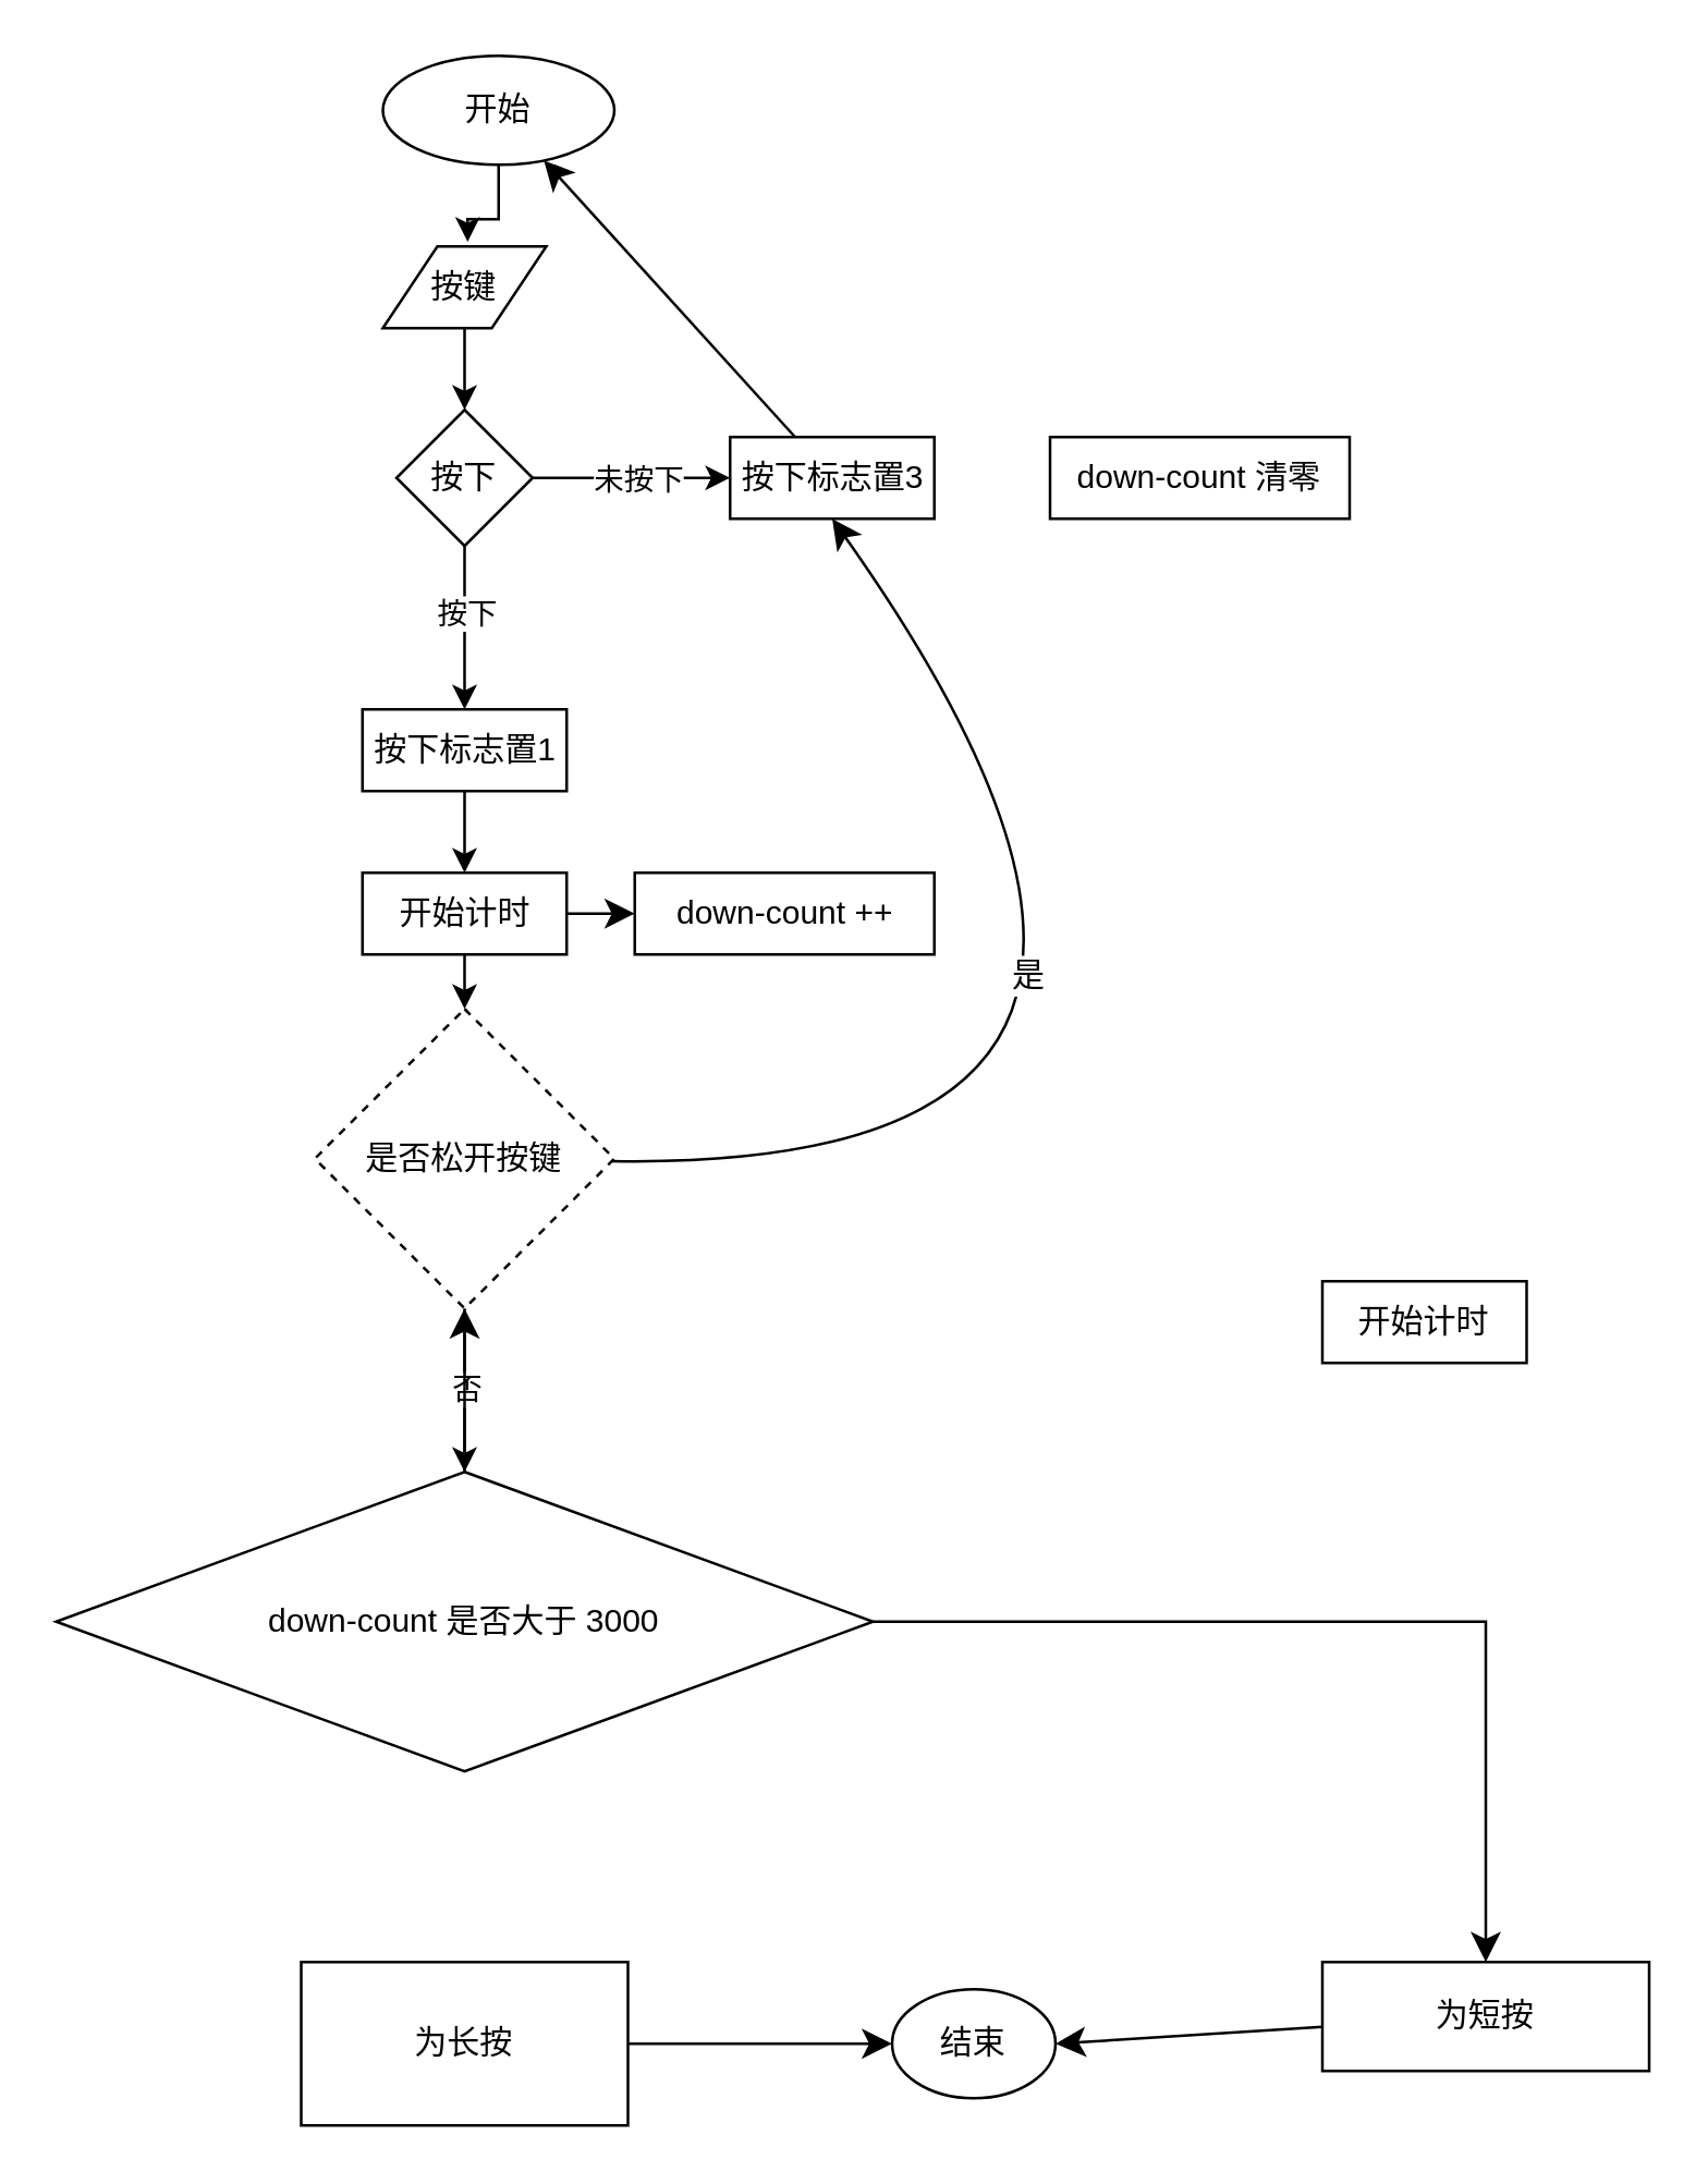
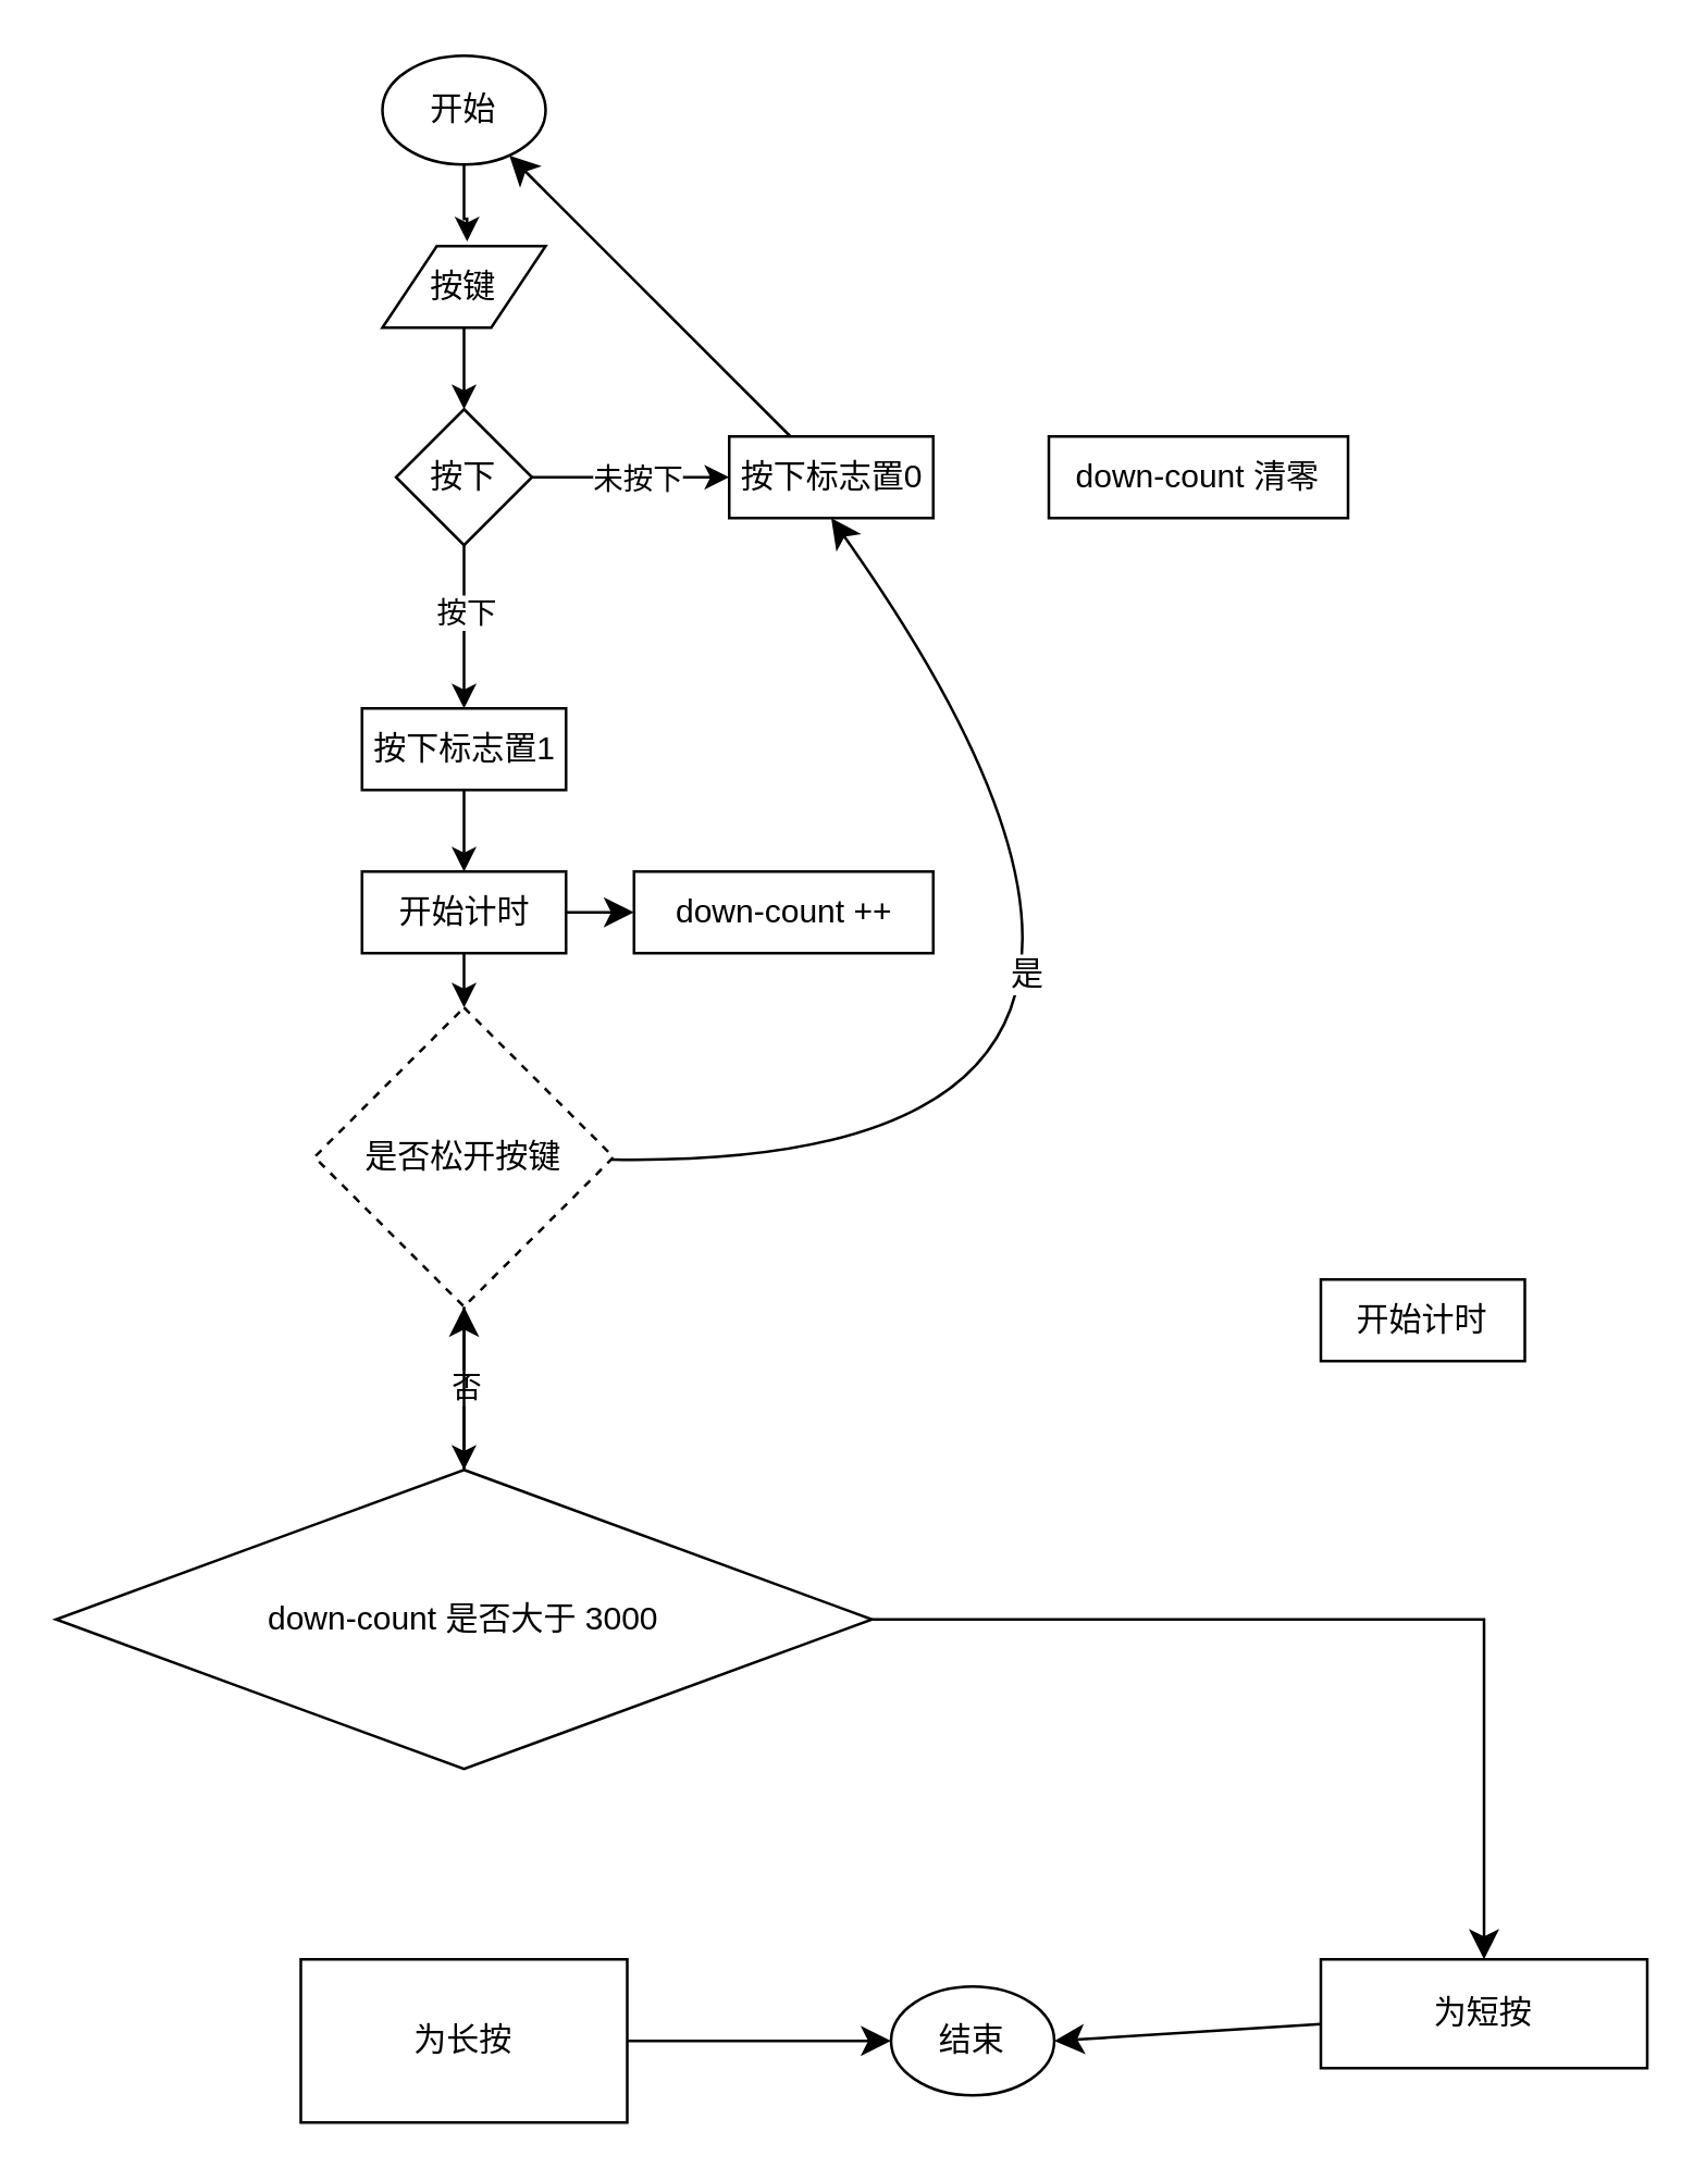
  <mxCell id="0" />
  <mxCell id="1" parent="0" />
- <mxCell id="2" value="开始" style="ellipse;whiteSpace=wrap;html=1;" vertex="1" parent="1"><mxGeometry x="140" y="20" width="85" height="40" as="geometry" /></mxCell>
+ <mxCell id="2" value="开始" style="ellipse;whiteSpace=wrap;html=1;" vertex="1" parent="1"><mxGeometry x="140" y="20" width="60" height="40" as="geometry" /></mxCell>
  <mxCell id="3" value="结束" style="ellipse;whiteSpace=wrap;html=1;" vertex="1" parent="1"><mxGeometry x="327" y="730" width="60" height="40" as="geometry" /></mxCell>
  <mxCell id="4" style="edgeStyle=orthogonalEdgeStyle;rounded=0;orthogonalLoop=1;jettySize=auto;html=1;entryX=0.5;entryY=0;entryDx=0;entryDy=0;" edge="1" parent="1" source="5" target="11"><mxGeometry relative="1" as="geometry" /></mxCell>
  <mxCell id="5" value="按键" style="shape=parallelogram;perimeter=parallelogramPerimeter;whiteSpace=wrap;html=1;fixedSize=1;" vertex="1" parent="1"><mxGeometry x="140" y="90" width="60" height="30" as="geometry" /></mxCell>
  <mxCell id="6" style="edgeStyle=orthogonalEdgeStyle;rounded=0;orthogonalLoop=1;jettySize=auto;html=1;entryX=0.519;entryY=-0.056;entryDx=0;entryDy=0;entryPerimeter=0;" edge="1" parent="1" source="2" target="5"><mxGeometry relative="1" as="geometry" /></mxCell>
  <mxCell id="7" style="edgeStyle=orthogonalEdgeStyle;rounded=0;orthogonalLoop=1;jettySize=auto;html=1;entryX=0.5;entryY=0;entryDx=0;entryDy=0;" edge="1" parent="1" source="11" target="13"><mxGeometry relative="1" as="geometry" /></mxCell>
  <mxCell id="8" value="按下" style="edgeLabel;html=1;align=center;verticalAlign=middle;resizable=0;points=[];" vertex="1" connectable="0" parent="7"><mxGeometry x="-0.191" relative="1" as="geometry"><mxPoint as="offset" /></mxGeometry></mxCell>
  <mxCell id="9" style="edgeStyle=orthogonalEdgeStyle;rounded=0;orthogonalLoop=1;jettySize=auto;html=1;entryX=0;entryY=0.5;entryDx=0;entryDy=0;" edge="1" parent="1" source="11" target="15"><mxGeometry relative="1" as="geometry" /></mxCell>
  <mxCell id="10" value="未按下" style="edgeLabel;html=1;align=center;verticalAlign=middle;resizable=0;points=[];" vertex="1" connectable="0" parent="9"><mxGeometry x="-0.379" y="1" relative="1" as="geometry"><mxPoint x="15" y="1" as="offset" /></mxGeometry></mxCell>
  <mxCell id="11" value="按下" style="rhombus;whiteSpace=wrap;html=1;" vertex="1" parent="1"><mxGeometry x="145" y="150" width="50" height="50" as="geometry" /></mxCell>
  <mxCell id="12" style="edgeStyle=orthogonalEdgeStyle;rounded=0;orthogonalLoop=1;jettySize=auto;html=1;entryX=0.5;entryY=0;entryDx=0;entryDy=0;" edge="1" parent="1" source="13" target="18"><mxGeometry relative="1" as="geometry" /></mxCell>
  <mxCell id="13" value="按下标志置1" style="rounded=0;whiteSpace=wrap;html=1;" vertex="1" parent="1"><mxGeometry x="132.5" y="260" width="75" height="30" as="geometry" /></mxCell>
  <mxCell id="14" style="edgeStyle=none;curved=1;rounded=0;orthogonalLoop=1;jettySize=auto;html=1;fontSize=12;startSize=8;endSize=8;" edge="1" parent="1" source="15" target="2"><mxGeometry relative="1" as="geometry" /></mxCell>
- <mxCell id="15" value="按下标志置3" style="rounded=0;whiteSpace=wrap;html=1;" vertex="1" parent="1"><mxGeometry x="267.5" y="160" width="75" height="30" as="geometry" /></mxCell>
+ <mxCell id="15" value="按下标志置0" style="rounded=0;whiteSpace=wrap;html=1;" vertex="1" parent="1"><mxGeometry x="267.5" y="160" width="75" height="30" as="geometry" /></mxCell>
  <mxCell id="16" style="edgeStyle=orthogonalEdgeStyle;rounded=0;orthogonalLoop=1;jettySize=auto;html=1;exitX=0.5;exitY=1;exitDx=0;exitDy=0;entryX=0.5;entryY=0;entryDx=0;entryDy=0;" edge="1" parent="1" source="18" target="23"><mxGeometry relative="1" as="geometry" /></mxCell>
  <mxCell id="17" style="edgeStyle=none;curved=1;rounded=0;orthogonalLoop=1;jettySize=auto;html=1;entryX=0;entryY=0.5;entryDx=0;entryDy=0;fontSize=12;startSize=8;endSize=8;" edge="1" parent="1" source="18" target="24"><mxGeometry relative="1" as="geometry" /></mxCell>
  <mxCell id="18" value="开始计时" style="rounded=0;whiteSpace=wrap;html=1;" vertex="1" parent="1"><mxGeometry x="132.5" y="320" width="75" height="30" as="geometry" /></mxCell>
  <mxCell id="19" style="edgeStyle=orthogonalEdgeStyle;rounded=0;orthogonalLoop=1;jettySize=auto;html=1;entryX=0.5;entryY=0;entryDx=0;entryDy=0;" edge="1" parent="1" source="23"><mxGeometry relative="1" as="geometry"><mxPoint x="170" y="540" as="targetPoint" /></mxGeometry></mxCell>
  <mxCell id="20" value="否" style="edgeLabel;html=1;align=center;verticalAlign=middle;resizable=0;points=[];" vertex="1" connectable="0" parent="19"><mxGeometry x="-0.036" relative="1" as="geometry"><mxPoint as="offset" /></mxGeometry></mxCell>
  <mxCell id="21" style="edgeStyle=none;curved=1;rounded=0;orthogonalLoop=1;jettySize=auto;html=1;fontSize=12;startSize=8;endSize=8;entryX=0.5;entryY=1;entryDx=0;entryDy=0;" edge="1" parent="1" source="23" target="15"><mxGeometry relative="1" as="geometry"><mxPoint x="415" y="425" as="targetPoint" /><Array as="points"><mxPoint x="475" y="430" /></Array></mxGeometry></mxCell>
  <mxCell id="22" value="是" style="edgeLabel;html=1;align=center;verticalAlign=middle;resizable=0;points=[];fontSize=12;" vertex="1" connectable="0" parent="21"><mxGeometry x="0.348" y="38" relative="1" as="geometry"><mxPoint as="offset" /></mxGeometry></mxCell>
  <mxCell id="23" value="是否松开按键" style="rhombus;whiteSpace=wrap;html=1;dashed=1;" vertex="1" parent="1"><mxGeometry x="115" y="370" width="110" height="110" as="geometry" /></mxCell>
  <mxCell id="24" value="down-count ++" style="rounded=0;whiteSpace=wrap;html=1;" vertex="1" parent="1"><mxGeometry x="232.5" y="320" width="110" height="30" as="geometry" /></mxCell>
  <mxCell id="25" style="edgeStyle=none;curved=1;rounded=0;orthogonalLoop=1;jettySize=auto;html=1;fontSize=12;startSize=8;endSize=8;" edge="1" parent="1" source="27" target="23"><mxGeometry relative="1" as="geometry" /></mxCell>
  <mxCell id="26" style="edgeStyle=none;curved=0;rounded=0;orthogonalLoop=1;jettySize=auto;html=1;fontSize=12;startSize=8;endSize=8;entryX=0.5;entryY=0;entryDx=0;entryDy=0;" edge="1" parent="1" source="27" target="33"><mxGeometry relative="1" as="geometry"><mxPoint x="390" y="595" as="targetPoint" /><Array as="points"><mxPoint x="545" y="595" /></Array></mxGeometry></mxCell>
  <mxCell id="27" value="down-count 是否大于 3000" style="rhombus;whiteSpace=wrap;html=1;" vertex="1" parent="1"><mxGeometry x="20" y="540" width="300" height="110" as="geometry" /></mxCell>
  <mxCell id="28" value="开始计时" style="rounded=0;whiteSpace=wrap;html=1;" vertex="1" parent="1"><mxGeometry x="485" y="470" width="75" height="30" as="geometry" /></mxCell>
  <mxCell id="29" value="down-count 清零" style="rounded=0;whiteSpace=wrap;html=1;" vertex="1" parent="1"><mxGeometry x="385" y="160" width="110" height="30" as="geometry" /></mxCell>
  <mxCell id="30" style="edgeStyle=none;curved=1;rounded=0;orthogonalLoop=1;jettySize=auto;html=1;entryX=0;entryY=0.5;entryDx=0;entryDy=0;fontSize=12;startSize=8;endSize=8;" edge="1" parent="1" source="31" target="3"><mxGeometry relative="1" as="geometry" /></mxCell>
  <mxCell id="31" value="为长按" style="rounded=0;whiteSpace=wrap;html=1;" vertex="1" parent="1"><mxGeometry x="110" y="720" width="120" height="60" as="geometry" /></mxCell>
  <mxCell id="32" style="edgeStyle=none;curved=1;rounded=0;orthogonalLoop=1;jettySize=auto;html=1;entryX=1;entryY=0.5;entryDx=0;entryDy=0;fontSize=12;startSize=8;endSize=8;" edge="1" parent="1" source="33" target="3"><mxGeometry relative="1" as="geometry" /></mxCell>
  <mxCell id="33" value="为短按" style="rounded=0;whiteSpace=wrap;html=1;" vertex="1" parent="1"><mxGeometry x="485" y="720" width="120" height="40" as="geometry" /></mxCell>
